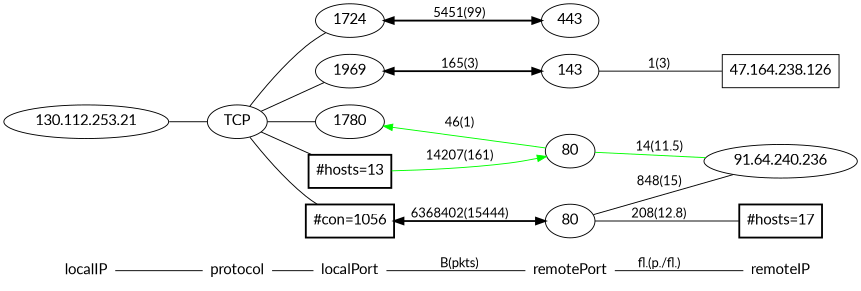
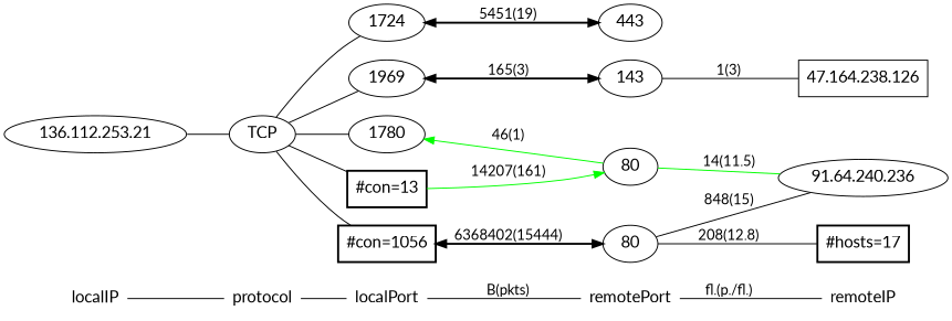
  graph {
    fontname=Lato
    rankdir=LR
    node [fontname=Lato fontsize=16 shape=ellipse]
    edge [fontname=Lato]
    localIP [shape=plaintext]
-   n2 [label="130.112.253.21"]
+   n2 [label="136.112.253.21"]
    protocol [shape=plaintext]
    n4 [label=TCP]
    localPort [shape=plaintext]
    n6 [label=1724]
    n7 [label=1780]
    n8 [label=1969]
    n9 [label="#con=1056" shape=box style=bold]
-   n10 [label="#hosts=13" shape=box style=bold]
+   n10 [label="#con=13" shape=box style=bold]
    remotePort [shape=plaintext]
    n12 [label=143]
    n13 [label=443]
    n14 [label=80]
    n15 [label=80]
    remoteIP [shape=plaintext]
    n17 [label="47.164.238.126" shape=box]
    n18 [label="91.64.240.236"]
    n19 [label="#hosts=17" shape=box style=bold]
    subgraph sub_1 {
      rank=same
      localIP
      n2
    }
    subgraph sub_2 {
      rank=same
      protocol
      n4
    }
    subgraph sub_3 {
      rank=same
      localPort
      n6
      n7
      n8
      n9
      n10
    }
    subgraph sub_4 {
      rank=same
      remotePort
      n12
      n13
      n14
      n15
    }
    subgraph sub_5 {
      rank=same
      remoteIP
      n17
      n18
      n19
    }
    localIP -- protocol
    n2 -- n4
    protocol -- localPort
    n4 -- n6
    n4 -- n7
    n4 -- n8
    n4 -- n9
    n4 -- n10
    localPort -- remotePort [label="B(pkts)"]
-   n6 -- n13 [dir=both label="5451(99)" style=bold]
+   n6 -- n13 [dir=both label="5451(19)" style=bold]
    n7 -- n14 [color=green dir=back label="46(1)"]
    n8 -- n12 [dir=both label="165(3)" style=bold]
    n9 -- n15 [dir=both label="6368402(15444)" style=bold]
    n10 -- n14 [color=green dir=forward label="14207(161)"]
    remotePort -- remoteIP [label="fl.(p./fl.)"]
    n12 -- n17 [label="1(3)"]
    n14 -- n18 [color=green label="14(11.5)"]
    n15 -- n18 [label="848(15)"]
    n15 -- n19 [label="208(12.8)"]
  }
